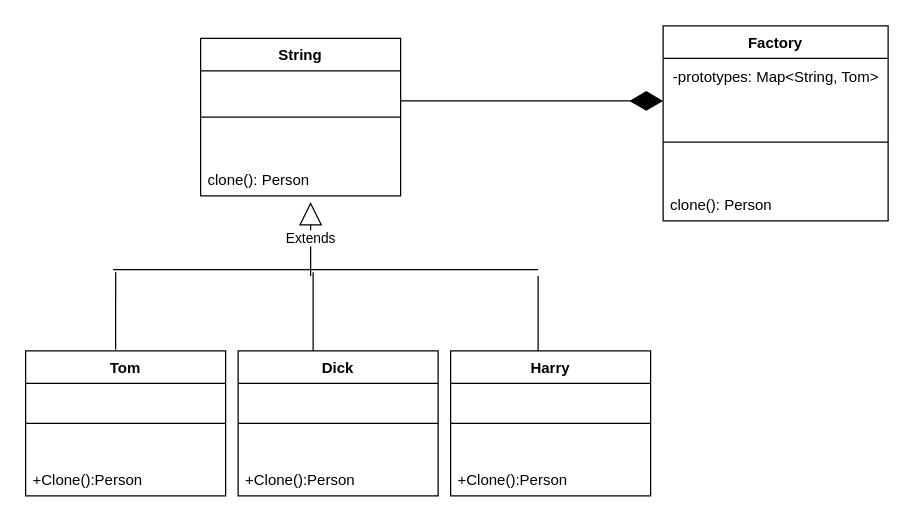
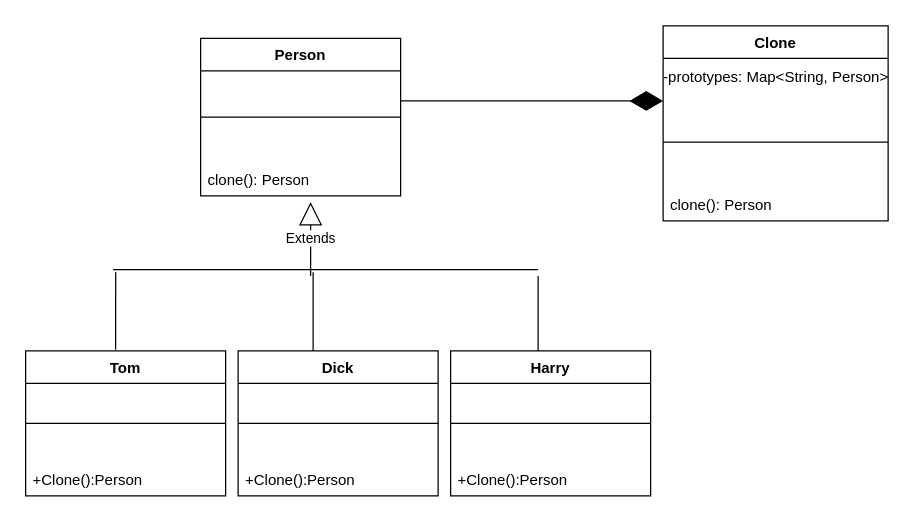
  <mxCell id="0" />
  <mxCell id="1" parent="0" />
- <mxCell id="2" value="String" style="swimlane;fontStyle=1;align=center;verticalAlign=top;childLayout=stackLayout;horizontal=1;startSize=26;horizontalStack=0;resizeParent=1;resizeParentMax=0;resizeLast=0;collapsible=1;marginBottom=0;whiteSpace=wrap;html=1;" vertex="1" parent="1"><mxGeometry x="160" y="30" width="160" height="126" as="geometry" /></mxCell>
+ <mxCell id="2" value="Person" style="swimlane;fontStyle=1;align=center;verticalAlign=top;childLayout=stackLayout;horizontal=1;startSize=26;horizontalStack=0;resizeParent=1;resizeParentMax=0;resizeLast=0;collapsible=1;marginBottom=0;whiteSpace=wrap;html=1;" vertex="1" parent="1"><mxGeometry x="160" y="30" width="160" height="126" as="geometry" /></mxCell>
  <mxCell id="3" value="" style="line;strokeWidth=1;fillColor=none;align=left;verticalAlign=middle;spacingTop=-1;spacingLeft=3;spacingRight=3;rotatable=0;labelPosition=right;points=[];portConstraint=eastwest;strokeColor=inherit;" vertex="1" parent="2"><mxGeometry y="26" width="160" height="74" as="geometry" /></mxCell>
  <mxCell id="4" value="clone(): Person" style="text;strokeColor=none;fillColor=none;align=left;verticalAlign=top;spacingLeft=4;spacingRight=4;overflow=hidden;rotatable=0;points=[[0,0.5],[1,0.5]];portConstraint=eastwest;whiteSpace=wrap;html=1;" vertex="1" parent="2"><mxGeometry y="100" width="160" height="26" as="geometry" /></mxCell>
  <mxCell id="5" value="Extends" style="endArrow=block;endSize=16;endFill=0;html=1;rounded=0;entryX=0.55;entryY=1.192;entryDx=0;entryDy=0;entryPerimeter=0;" edge="1" parent="1" target="4"><mxGeometry width="160" relative="1" as="geometry"><mxPoint x="248" y="220" as="sourcePoint" /><mxPoint x="300" y="200" as="targetPoint" /></mxGeometry></mxCell>
  <mxCell id="6" value="" style="line;strokeWidth=1;rotatable=0;dashed=0;labelPosition=right;align=left;verticalAlign=middle;spacingTop=0;spacingLeft=6;points=[];portConstraint=eastwest;" vertex="1" parent="1"><mxGeometry x="90" y="210" width="340" height="10" as="geometry" /></mxCell>
  <mxCell id="7" value="Tom" style="swimlane;fontStyle=1;align=center;verticalAlign=top;childLayout=stackLayout;horizontal=1;startSize=26;horizontalStack=0;resizeParent=1;resizeParentMax=0;resizeLast=0;collapsible=1;marginBottom=0;whiteSpace=wrap;html=1;" vertex="1" parent="1"><mxGeometry x="20" y="280" width="160" height="116" as="geometry" /></mxCell>
  <mxCell id="8" value="" style="line;strokeWidth=1;fillColor=none;align=left;verticalAlign=middle;spacingTop=-1;spacingLeft=3;spacingRight=3;rotatable=0;labelPosition=right;points=[];portConstraint=eastwest;strokeColor=inherit;" vertex="1" parent="7"><mxGeometry y="26" width="160" height="64" as="geometry" /></mxCell>
  <mxCell id="9" value="+Clone():Person" style="text;strokeColor=none;fillColor=none;align=left;verticalAlign=top;spacingLeft=4;spacingRight=4;overflow=hidden;rotatable=0;points=[[0,0.5],[1,0.5]];portConstraint=eastwest;whiteSpace=wrap;html=1;" vertex="1" parent="7"><mxGeometry y="90" width="160" height="26" as="geometry" /></mxCell>
  <mxCell id="10" value="Dick" style="swimlane;fontStyle=1;align=center;verticalAlign=top;childLayout=stackLayout;horizontal=1;startSize=26;horizontalStack=0;resizeParent=1;resizeParentMax=0;resizeLast=0;collapsible=1;marginBottom=0;whiteSpace=wrap;html=1;" vertex="1" parent="1"><mxGeometry x="190" y="280" width="160" height="116" as="geometry" /></mxCell>
  <mxCell id="11" value="" style="line;strokeWidth=1;fillColor=none;align=left;verticalAlign=middle;spacingTop=-1;spacingLeft=3;spacingRight=3;rotatable=0;labelPosition=right;points=[];portConstraint=eastwest;strokeColor=inherit;" vertex="1" parent="10"><mxGeometry y="26" width="160" height="64" as="geometry" /></mxCell>
  <mxCell id="12" value="+Clone():Person" style="text;strokeColor=none;fillColor=none;align=left;verticalAlign=top;spacingLeft=4;spacingRight=4;overflow=hidden;rotatable=0;points=[[0,0.5],[1,0.5]];portConstraint=eastwest;whiteSpace=wrap;html=1;" vertex="1" parent="10"><mxGeometry y="90" width="160" height="26" as="geometry" /></mxCell>
  <mxCell id="13" value="Harry" style="swimlane;fontStyle=1;align=center;verticalAlign=top;childLayout=stackLayout;horizontal=1;startSize=26;horizontalStack=0;resizeParent=1;resizeParentMax=0;resizeLast=0;collapsible=1;marginBottom=0;whiteSpace=wrap;html=1;" vertex="1" parent="1"><mxGeometry x="360" y="280" width="160" height="116" as="geometry" /></mxCell>
  <mxCell id="14" value="" style="line;strokeWidth=1;fillColor=none;align=left;verticalAlign=middle;spacingTop=-1;spacingLeft=3;spacingRight=3;rotatable=0;labelPosition=right;points=[];portConstraint=eastwest;strokeColor=inherit;" vertex="1" parent="13"><mxGeometry y="26" width="160" height="64" as="geometry" /></mxCell>
  <mxCell id="15" value="+Clone():Person" style="text;strokeColor=none;fillColor=none;align=left;verticalAlign=top;spacingLeft=4;spacingRight=4;overflow=hidden;rotatable=0;points=[[0,0.5],[1,0.5]];portConstraint=eastwest;whiteSpace=wrap;html=1;" vertex="1" parent="13"><mxGeometry y="90" width="160" height="26" as="geometry" /></mxCell>
- <mxCell id="16" value="Factory" style="swimlane;fontStyle=1;align=center;verticalAlign=top;childLayout=stackLayout;horizontal=1;startSize=26;horizontalStack=0;resizeParent=1;resizeParentMax=0;resizeLast=0;collapsible=1;marginBottom=0;whiteSpace=wrap;html=1;" vertex="1" parent="1"><mxGeometry x="530" y="20" width="180" height="156" as="geometry" /></mxCell>
- <mxCell id="17" value="-prototypes: Map&amp;lt;String, Tom&amp;gt;" style="text;html=1;align=center;verticalAlign=middle;resizable=0;points=[];autosize=1;strokeColor=none;fillColor=none;" vertex="1" parent="16"><mxGeometry y="26" width="180" height="30" as="geometry" /></mxCell>
+ <mxCell id="16" value="Clone" style="swimlane;fontStyle=1;align=center;verticalAlign=top;childLayout=stackLayout;horizontal=1;startSize=26;horizontalStack=0;resizeParent=1;resizeParentMax=0;resizeLast=0;collapsible=1;marginBottom=0;whiteSpace=wrap;html=1;" vertex="1" parent="1"><mxGeometry x="530" y="20" width="180" height="156" as="geometry" /></mxCell>
+ <mxCell id="17" value="-prototypes: Map&amp;lt;String, Person&amp;gt;" style="text;html=1;align=center;verticalAlign=middle;resizable=0;points=[];autosize=1;strokeColor=none;fillColor=none;" vertex="1" parent="16"><mxGeometry y="26" width="180" height="30" as="geometry" /></mxCell>
  <mxCell id="18" value="" style="line;strokeWidth=1;fillColor=none;align=left;verticalAlign=middle;spacingTop=-1;spacingLeft=3;spacingRight=3;rotatable=0;labelPosition=right;points=[];portConstraint=eastwest;strokeColor=inherit;" vertex="1" parent="16"><mxGeometry y="56" width="180" height="74" as="geometry" /></mxCell>
  <mxCell id="19" value="clone(): Person" style="text;strokeColor=none;fillColor=none;align=left;verticalAlign=top;spacingLeft=4;spacingRight=4;overflow=hidden;rotatable=0;points=[[0,0.5],[1,0.5]];portConstraint=eastwest;whiteSpace=wrap;html=1;" vertex="1" parent="16"><mxGeometry y="130" width="180" height="26" as="geometry" /></mxCell>
  <mxCell id="20" value="" style="endArrow=none;html=1;rounded=0;entryX=0.006;entryY=0.7;entryDx=0;entryDy=0;entryPerimeter=0;" edge="1" parent="1" target="6"><mxGeometry width="50" height="50" relative="1" as="geometry"><mxPoint x="92" y="279" as="sourcePoint" /><mxPoint x="480" y="220" as="targetPoint" /></mxGeometry></mxCell>
  <mxCell id="21" value="" style="endArrow=none;html=1;rounded=0;" edge="1" parent="1"><mxGeometry width="50" height="50" relative="1" as="geometry"><mxPoint x="430" y="280" as="sourcePoint" /><mxPoint x="430" y="220" as="targetPoint" /></mxGeometry></mxCell>
  <mxCell id="22" value="" style="endArrow=none;html=1;rounded=0;entryX=0.006;entryY=0.7;entryDx=0;entryDy=0;entryPerimeter=0;" edge="1" parent="1"><mxGeometry width="50" height="50" relative="1" as="geometry"><mxPoint x="250" y="280" as="sourcePoint" /><mxPoint x="250" y="217" as="targetPoint" /></mxGeometry></mxCell>
  <mxCell id="23" value="" style="endArrow=diamondThin;endFill=1;endSize=24;html=1;rounded=0;" edge="1" parent="1"><mxGeometry width="160" relative="1" as="geometry"><mxPoint x="320" y="80" as="sourcePoint" /><mxPoint x="530" y="80" as="targetPoint" /></mxGeometry></mxCell>
